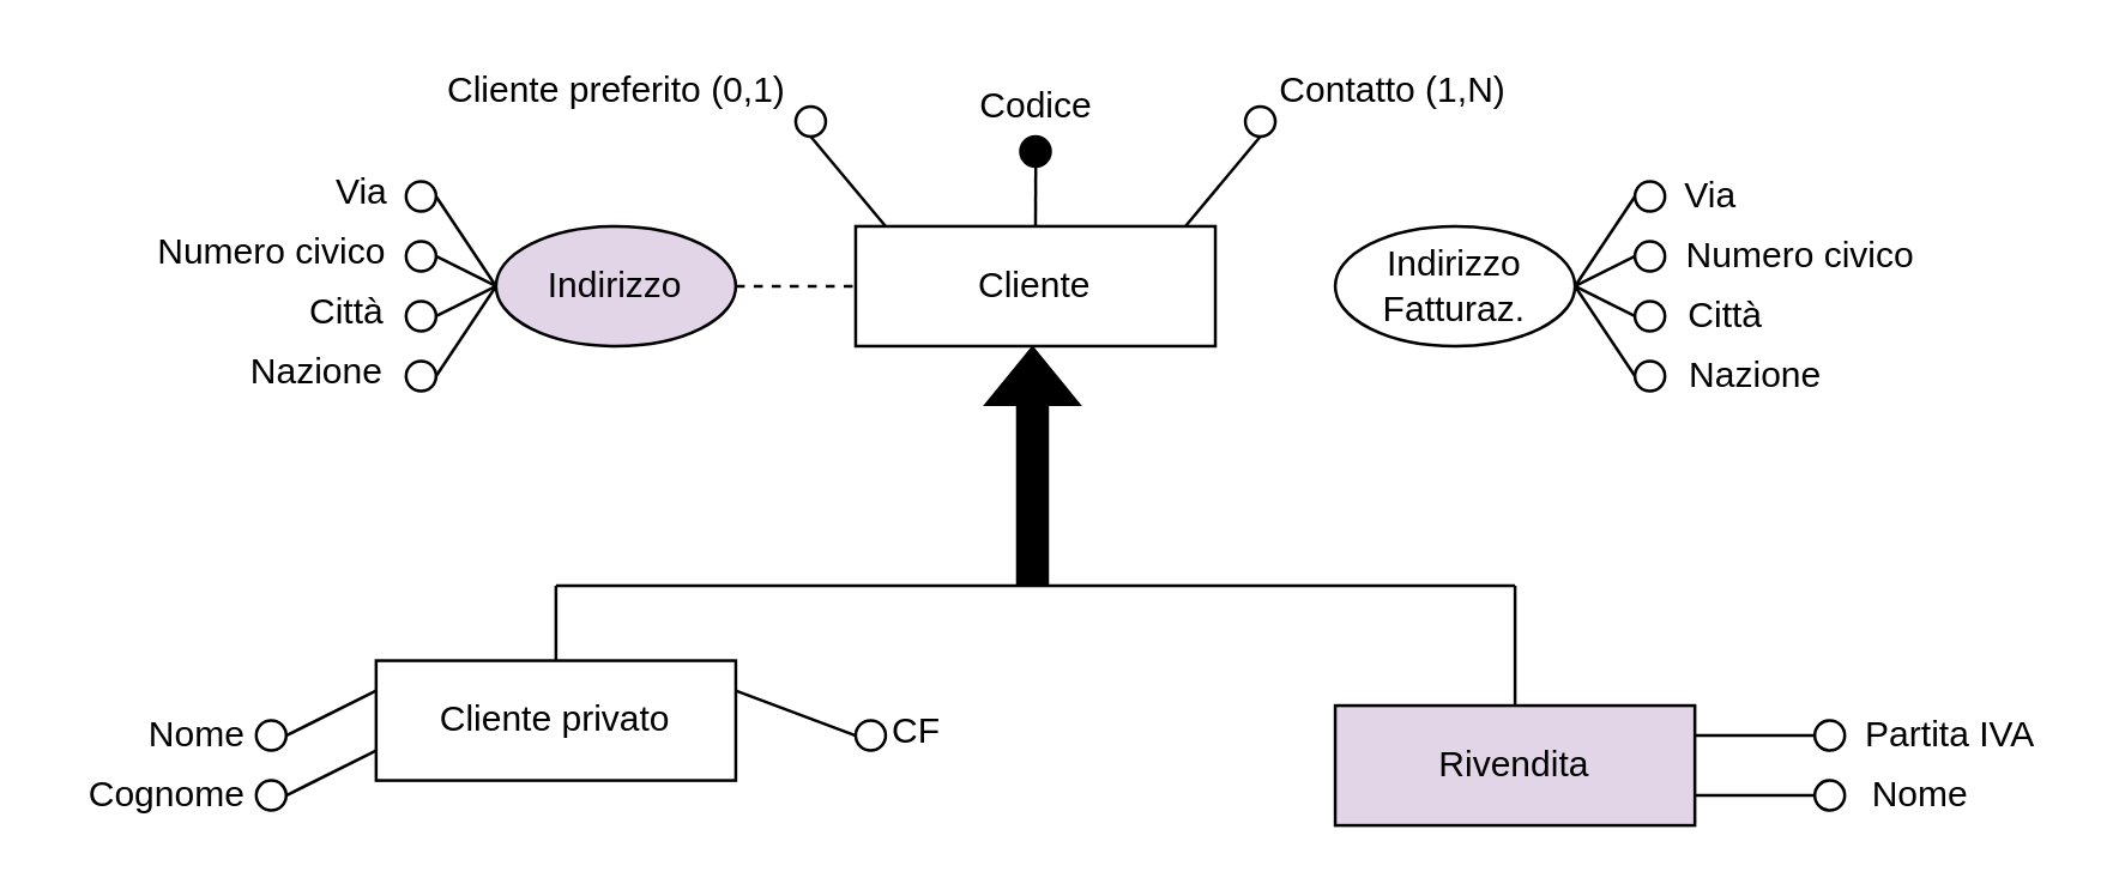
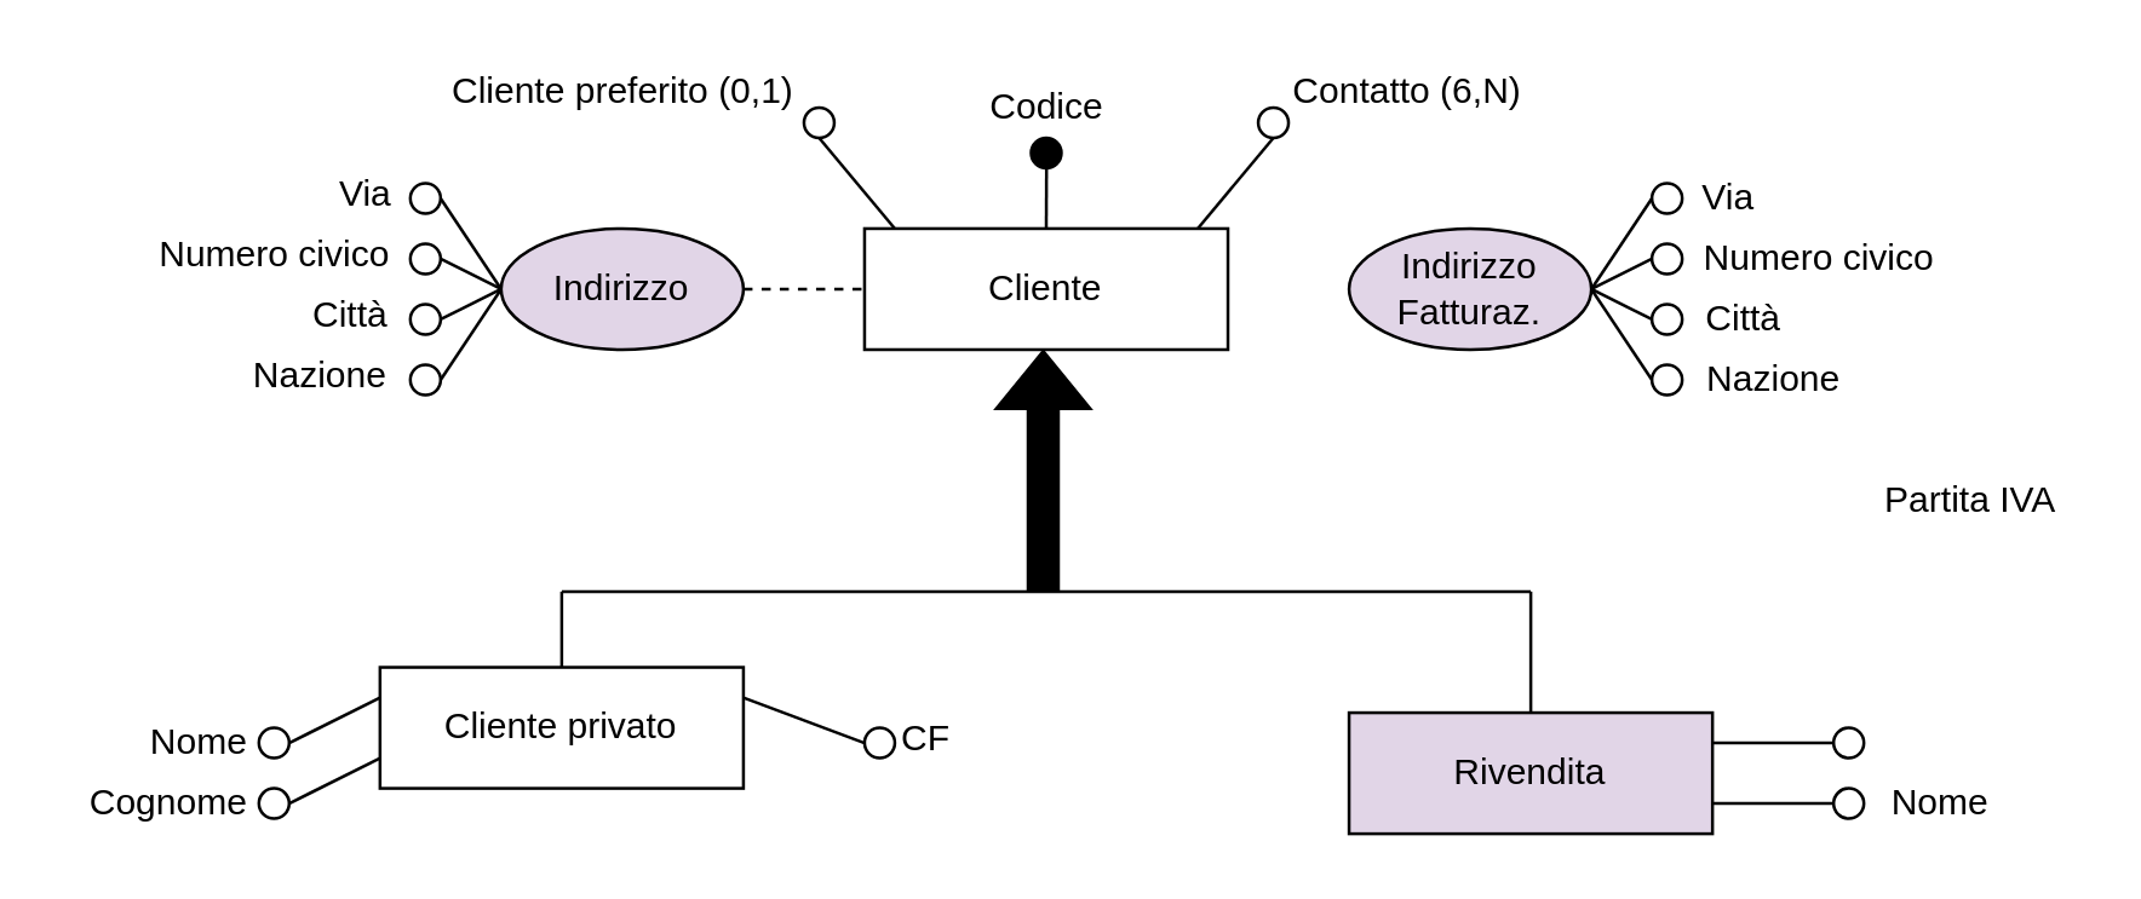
  <mxCell id="0" />
  <mxCell id="1" parent="0" />
  <mxCell id="2" value="Cliente" style="rounded=0;whiteSpace=wrap;html=1;strokeWidth=1;perimeterSpacing=0;" vertex="1" parent="1"><mxGeometry x="285" y="75" width="120" height="40" as="geometry" /></mxCell>
  <mxCell id="3" value="" style="endArrow=none;html=1;rounded=0;fillColor=#000000;entryX=0.166;entryY=0;entryDx=0;entryDy=0;entryPerimeter=0;" edge="1" parent="1"><mxGeometry width="50" height="50" relative="1" as="geometry"><mxPoint x="345.08" y="55" as="sourcePoint" /><mxPoint x="345" y="75" as="targetPoint" /></mxGeometry></mxCell>
  <mxCell id="4" value="" style="ellipse;whiteSpace=wrap;html=1;aspect=fixed;strokeWidth=1;fillColor=#000000;" vertex="1" parent="1"><mxGeometry x="340" y="45" width="10" height="10" as="geometry" /></mxCell>
  <mxCell id="5" value="Codice" style="text;html=1;align=center;verticalAlign=middle;resizable=0;points=[];autosize=1;strokeColor=none;fillColor=none;" vertex="1" parent="1"><mxGeometry x="320" y="25" width="50" height="20" as="geometry" /></mxCell>
  <mxCell id="6" value="" style="endArrow=none;html=1;rounded=0;fillColor=#000000;entryX=0.166;entryY=0;entryDx=0;entryDy=0;entryPerimeter=0;exitX=0.5;exitY=1;exitDx=0;exitDy=0;" edge="1" parent="1" source="7"><mxGeometry width="50" height="50" relative="1" as="geometry"><mxPoint x="395.08" y="55" as="sourcePoint" /><mxPoint x="395" y="75" as="targetPoint" /></mxGeometry></mxCell>
  <mxCell id="7" value="" style="ellipse;whiteSpace=wrap;html=1;aspect=fixed;strokeWidth=1;fillColor=none;" vertex="1" parent="1"><mxGeometry x="415" y="35" width="10" height="10" as="geometry" /></mxCell>
- <mxCell id="8" value="Contatto (1,N)" style="text;html=1;align=center;verticalAlign=middle;resizable=0;points=[];autosize=1;strokeColor=none;fillColor=none;" vertex="1" parent="1"><mxGeometry x="419" y="20" width="90" height="20" as="geometry" /></mxCell>
+ <mxCell id="8" value="Contatto (6,N)" style="text;html=1;align=center;verticalAlign=middle;resizable=0;points=[];autosize=1;strokeColor=none;fillColor=none;" vertex="1" parent="1"><mxGeometry x="419" y="20" width="90" height="20" as="geometry" /></mxCell>
  <mxCell id="9" value="" style="ellipse;whiteSpace=wrap;html=1;aspect=fixed;strokeWidth=1;fillColor=none;" vertex="1" parent="1"><mxGeometry x="545" y="60" width="10" height="10" as="geometry" /></mxCell>
  <mxCell id="10" value="Indirizzo" style="ellipse;whiteSpace=wrap;html=1;fillColor=#e1d5e7;" vertex="1" parent="1"><mxGeometry x="165" y="75" width="80" height="40" as="geometry" /></mxCell>
- <mxCell id="11" value="Indirizzo&lt;br&gt;Fatturaz." style="ellipse;whiteSpace=wrap;html=1;" vertex="1" parent="1"><mxGeometry x="445" y="75" width="80" height="40" as="geometry" /></mxCell>
+ <mxCell id="11" value="Indirizzo&lt;br&gt;Fatturaz." style="ellipse;whiteSpace=wrap;html=1;fillColor=#e1d5e7;" vertex="1" parent="1"><mxGeometry x="445" y="75" width="80" height="40" as="geometry" /></mxCell>
  <mxCell id="12" value="" style="endArrow=none;html=1;rounded=0;entryX=0;entryY=0.5;entryDx=0;entryDy=0;exitX=1;exitY=0.5;exitDx=0;exitDy=0;dashed=1;" edge="1" parent="1" source="10" target="2"><mxGeometry width="50" height="50" relative="1" as="geometry"><mxPoint x="205" y="125" as="sourcePoint" /><mxPoint x="255" y="75" as="targetPoint" /></mxGeometry></mxCell>
  <mxCell id="13" value="" style="ellipse;whiteSpace=wrap;html=1;aspect=fixed;strokeWidth=1;fillColor=none;" vertex="1" parent="1"><mxGeometry x="545" y="80" width="10" height="10" as="geometry" /></mxCell>
  <mxCell id="14" value="" style="ellipse;whiteSpace=wrap;html=1;aspect=fixed;strokeWidth=1;fillColor=none;" vertex="1" parent="1"><mxGeometry x="545" y="120" width="10" height="10" as="geometry" /></mxCell>
  <mxCell id="15" value="" style="endArrow=none;html=1;rounded=0;exitX=1;exitY=0.5;exitDx=0;exitDy=0;entryX=0;entryY=0.5;entryDx=0;entryDy=0;" edge="1" parent="1" source="11" target="9"><mxGeometry width="50" height="50" relative="1" as="geometry"><mxPoint x="515" y="125" as="sourcePoint" /><mxPoint x="565" y="75" as="targetPoint" /></mxGeometry></mxCell>
  <mxCell id="16" value="" style="endArrow=none;html=1;rounded=0;entryX=0;entryY=0.5;entryDx=0;entryDy=0;" edge="1" parent="1" target="13"><mxGeometry width="50" height="50" relative="1" as="geometry"><mxPoint x="525" y="95" as="sourcePoint" /><mxPoint x="565" y="75" as="targetPoint" /></mxGeometry></mxCell>
  <mxCell id="17" value="" style="endArrow=none;html=1;rounded=0;exitX=1;exitY=0.5;exitDx=0;exitDy=0;entryX=0;entryY=0.5;entryDx=0;entryDy=0;" edge="1" parent="1" source="11" target="14"><mxGeometry width="50" height="50" relative="1" as="geometry"><mxPoint x="515" y="125" as="sourcePoint" /><mxPoint x="565" y="75" as="targetPoint" /></mxGeometry></mxCell>
  <mxCell id="18" value="Via" style="text;html=1;align=center;verticalAlign=middle;resizable=0;points=[];autosize=1;strokeColor=none;fillColor=none;" vertex="1" parent="1"><mxGeometry x="555" y="55" width="30" height="20" as="geometry" /></mxCell>
  <mxCell id="19" value="Numero civico" style="text;html=1;align=center;verticalAlign=middle;resizable=0;points=[];autosize=1;strokeColor=none;fillColor=none;" vertex="1" parent="1"><mxGeometry x="555" y="75" width="90" height="20" as="geometry" /></mxCell>
  <mxCell id="20" value="Città" style="text;html=1;align=center;verticalAlign=middle;resizable=0;points=[];autosize=1;strokeColor=none;fillColor=none;" vertex="1" parent="1"><mxGeometry x="555" y="95" width="40" height="20" as="geometry" /></mxCell>
  <mxCell id="21" value="" style="ellipse;whiteSpace=wrap;html=1;aspect=fixed;strokeWidth=1;fillColor=none;" vertex="1" parent="1"><mxGeometry x="545" y="100" width="10" height="10" as="geometry" /></mxCell>
  <mxCell id="22" value="" style="endArrow=none;html=1;rounded=0;exitX=1;exitY=0.5;exitDx=0;exitDy=0;entryX=0;entryY=0.5;entryDx=0;entryDy=0;" edge="1" parent="1" source="11" target="21"><mxGeometry width="50" height="50" relative="1" as="geometry"><mxPoint x="565" y="115" as="sourcePoint" /><mxPoint x="615" y="65" as="targetPoint" /></mxGeometry></mxCell>
  <mxCell id="23" value="Nazione" style="text;html=1;align=center;verticalAlign=middle;resizable=0;points=[];autosize=1;strokeColor=none;fillColor=none;" vertex="1" parent="1"><mxGeometry x="555" y="115" width="60" height="20" as="geometry" /></mxCell>
  <mxCell id="24" value="" style="ellipse;whiteSpace=wrap;html=1;aspect=fixed;strokeWidth=1;fillColor=none;" vertex="1" parent="1"><mxGeometry x="135" y="60" width="10" height="10" as="geometry" /></mxCell>
  <mxCell id="25" value="" style="ellipse;whiteSpace=wrap;html=1;aspect=fixed;strokeWidth=1;fillColor=none;" vertex="1" parent="1"><mxGeometry x="135" y="80" width="10" height="10" as="geometry" /></mxCell>
  <mxCell id="26" value="" style="ellipse;whiteSpace=wrap;html=1;aspect=fixed;strokeWidth=1;fillColor=none;" vertex="1" parent="1"><mxGeometry x="135" y="120" width="10" height="10" as="geometry" /></mxCell>
  <mxCell id="27" value="" style="endArrow=none;html=1;rounded=0;entryX=1;entryY=0.5;entryDx=0;entryDy=0;" edge="1" parent="1" target="24"><mxGeometry width="50" height="50" relative="1" as="geometry"><mxPoint x="165" y="95" as="sourcePoint" /><mxPoint x="185" y="70" as="targetPoint" /></mxGeometry></mxCell>
  <mxCell id="28" value="" style="endArrow=none;html=1;rounded=0;entryX=1;entryY=0.5;entryDx=0;entryDy=0;" edge="1" parent="1" target="25"><mxGeometry width="50" height="50" relative="1" as="geometry"><mxPoint x="165" y="95" as="sourcePoint" /><mxPoint x="185" y="80" as="targetPoint" /></mxGeometry></mxCell>
  <mxCell id="29" value="" style="endArrow=none;html=1;rounded=0;entryX=1;entryY=0.5;entryDx=0;entryDy=0;" edge="1" parent="1" target="26"><mxGeometry width="50" height="50" relative="1" as="geometry"><mxPoint x="165" y="95" as="sourcePoint" /><mxPoint x="155" y="120" as="targetPoint" /></mxGeometry></mxCell>
  <mxCell id="30" value="Via" style="text;html=1;align=center;verticalAlign=middle;resizable=0;points=[];autosize=1;strokeColor=none;fillColor=none;" vertex="1" parent="1"><mxGeometry x="105" y="54" width="30" height="20" as="geometry" /></mxCell>
  <mxCell id="31" value="Numero civico" style="text;html=1;align=center;verticalAlign=middle;resizable=0;points=[];autosize=1;strokeColor=none;fillColor=none;" vertex="1" parent="1"><mxGeometry x="45" y="74" width="90" height="20" as="geometry" /></mxCell>
  <mxCell id="32" value="Città" style="text;html=1;align=center;verticalAlign=middle;resizable=0;points=[];autosize=1;strokeColor=none;fillColor=none;" vertex="1" parent="1"><mxGeometry x="95" y="94" width="40" height="20" as="geometry" /></mxCell>
  <mxCell id="33" value="" style="ellipse;whiteSpace=wrap;html=1;aspect=fixed;strokeWidth=1;fillColor=none;" vertex="1" parent="1"><mxGeometry x="135" y="100" width="10" height="10" as="geometry" /></mxCell>
  <mxCell id="34" value="" style="endArrow=none;html=1;rounded=0;entryX=1;entryY=0.5;entryDx=0;entryDy=0;" edge="1" parent="1" target="33"><mxGeometry width="50" height="50" relative="1" as="geometry"><mxPoint x="165" y="95" as="sourcePoint" /><mxPoint x="185" y="100" as="targetPoint" /></mxGeometry></mxCell>
  <mxCell id="35" value="Nazione" style="text;html=1;align=center;verticalAlign=middle;resizable=0;points=[];autosize=1;strokeColor=none;fillColor=none;" vertex="1" parent="1"><mxGeometry x="75" y="114" width="60" height="20" as="geometry" /></mxCell>
  <mxCell id="36" value="" style="ellipse;whiteSpace=wrap;html=1;aspect=fixed;strokeWidth=1;fillColor=none;" vertex="1" parent="1"><mxGeometry x="265" y="35" width="10" height="10" as="geometry" /></mxCell>
  <mxCell id="37" value="" style="endArrow=none;html=1;rounded=0;entryX=0.5;entryY=1;entryDx=0;entryDy=0;" edge="1" parent="1" target="36"><mxGeometry width="50" height="50" relative="1" as="geometry"><mxPoint x="295" y="75" as="sourcePoint" /><mxPoint x="375" y="55" as="targetPoint" /></mxGeometry></mxCell>
  <mxCell id="38" value="Cliente preferito (0,1)" style="text;html=1;align=center;verticalAlign=middle;resizable=0;points=[];autosize=1;strokeColor=none;fillColor=none;" vertex="1" parent="1"><mxGeometry x="135" y="20" width="140" height="20" as="geometry" /></mxCell>
  <mxCell id="39" value="Cliente privato" style="rounded=0;whiteSpace=wrap;html=1;strokeWidth=1;perimeterSpacing=0;" vertex="1" parent="1"><mxGeometry x="125" y="220" width="120" height="40" as="geometry" /></mxCell>
  <mxCell id="40" value="Rivendita" style="rounded=0;whiteSpace=wrap;html=1;strokeWidth=1;perimeterSpacing=0;fillColor=#e1d5e7;" vertex="1" parent="1"><mxGeometry x="445" y="235" width="120" height="40" as="geometry" /></mxCell>
  <mxCell id="41" value="" style="endArrow=none;html=1;rounded=0;" edge="1" parent="1"><mxGeometry width="50" height="50" relative="1" as="geometry"><mxPoint x="185" y="195" as="sourcePoint" /><mxPoint x="505" y="195" as="targetPoint" /></mxGeometry></mxCell>
  <mxCell id="42" value="" style="endArrow=none;html=1;rounded=0;exitX=0.5;exitY=0;exitDx=0;exitDy=0;" edge="1" parent="1" source="39"><mxGeometry width="50" height="50" relative="1" as="geometry"><mxPoint x="155" y="215" as="sourcePoint" /><mxPoint x="185" y="195" as="targetPoint" /></mxGeometry></mxCell>
  <mxCell id="43" value="" style="endArrow=none;html=1;rounded=0;exitX=0.5;exitY=0;exitDx=0;exitDy=0;" edge="1" parent="1" source="40"><mxGeometry width="50" height="50" relative="1" as="geometry"><mxPoint x="485" y="215" as="sourcePoint" /><mxPoint x="505" y="195" as="targetPoint" /></mxGeometry></mxCell>
  <mxCell id="44" value="" style="shape=flexArrow;endArrow=classic;html=1;rounded=0;fillColor=#000000;" edge="1" parent="1"><mxGeometry width="50" height="50" relative="1" as="geometry"><mxPoint x="344" y="195" as="sourcePoint" /><mxPoint x="344" y="115" as="targetPoint" /></mxGeometry></mxCell>
  <mxCell id="45" value="" style="ellipse;whiteSpace=wrap;html=1;aspect=fixed;strokeWidth=1;fillColor=none;" vertex="1" parent="1"><mxGeometry x="85" y="240" width="10" height="10" as="geometry" /></mxCell>
  <mxCell id="46" value="" style="endArrow=none;html=1;rounded=0;fillColor=#000000;exitX=1;exitY=0.5;exitDx=0;exitDy=0;entryX=0;entryY=0.25;entryDx=0;entryDy=0;" edge="1" parent="1" source="45" target="39"><mxGeometry width="50" height="50" relative="1" as="geometry"><mxPoint x="75" y="245" as="sourcePoint" /><mxPoint x="125" y="195" as="targetPoint" /></mxGeometry></mxCell>
  <mxCell id="47" value="Nome" style="text;html=1;align=center;verticalAlign=middle;resizable=0;points=[];autosize=1;strokeColor=none;fillColor=none;" vertex="1" parent="1"><mxGeometry x="40" y="235" width="50" height="20" as="geometry" /></mxCell>
  <mxCell id="48" value="" style="ellipse;whiteSpace=wrap;html=1;aspect=fixed;strokeWidth=1;fillColor=none;" vertex="1" parent="1"><mxGeometry x="85" y="260" width="10" height="10" as="geometry" /></mxCell>
  <mxCell id="49" value="" style="endArrow=none;html=1;rounded=0;fillColor=#000000;entryX=0;entryY=0.75;entryDx=0;entryDy=0;" edge="1" parent="1" target="39"><mxGeometry width="50" height="50" relative="1" as="geometry"><mxPoint x="95" y="265" as="sourcePoint" /><mxPoint x="115" y="215" as="targetPoint" /></mxGeometry></mxCell>
  <mxCell id="50" value="Cognome" style="text;html=1;align=center;verticalAlign=middle;resizable=0;points=[];autosize=1;strokeColor=none;fillColor=none;" vertex="1" parent="1"><mxGeometry x="20" y="255" width="70" height="20" as="geometry" /></mxCell>
  <mxCell id="51" value="" style="ellipse;whiteSpace=wrap;html=1;aspect=fixed;strokeWidth=1;fillColor=none;" vertex="1" parent="1"><mxGeometry x="285" y="240" width="10" height="10" as="geometry" /></mxCell>
  <mxCell id="52" value="" style="endArrow=none;html=1;rounded=0;fillColor=#000000;exitX=0;exitY=0.5;exitDx=0;exitDy=0;entryX=1;entryY=0.25;entryDx=0;entryDy=0;" edge="1" parent="1" source="51" target="39"><mxGeometry width="50" height="50" relative="1" as="geometry"><mxPoint x="185" y="304.44" as="sourcePoint" /><mxPoint x="159.96" y="275" as="targetPoint" /></mxGeometry></mxCell>
  <mxCell id="53" value="CF" style="text;html=1;align=center;verticalAlign=middle;resizable=0;points=[];autosize=1;strokeColor=none;fillColor=none;" vertex="1" parent="1"><mxGeometry x="290" y="234" width="30" height="20" as="geometry" /></mxCell>
  <mxCell id="54" value="" style="ellipse;whiteSpace=wrap;html=1;aspect=fixed;strokeWidth=1;fillColor=none;" vertex="1" parent="1"><mxGeometry x="605" y="240" width="10" height="10" as="geometry" /></mxCell>
  <mxCell id="55" value="" style="ellipse;whiteSpace=wrap;html=1;aspect=fixed;strokeWidth=1;fillColor=none;" vertex="1" parent="1"><mxGeometry x="605" y="260" width="10" height="10" as="geometry" /></mxCell>
- <mxCell id="56" value="Partita IVA" style="text;html=1;align=center;verticalAlign=middle;resizable=0;points=[];autosize=1;strokeColor=none;fillColor=none;" vertex="1" parent="1"><mxGeometry x="615" y="235" width="70" height="20" as="geometry" /></mxCell>
+ <mxCell id="56" value="Partita IVA" style="text;html=1;align=center;verticalAlign=middle;resizable=0;points=[];autosize=1;strokeColor=none;fillColor=none;" vertex="1" parent="1"><mxGeometry x="615" y="155" width="70" height="20" as="geometry" /></mxCell>
  <mxCell id="57" value="Nome" style="text;html=1;align=center;verticalAlign=middle;resizable=0;points=[];autosize=1;strokeColor=none;fillColor=none;" vertex="1" parent="1"><mxGeometry x="615" y="255" width="50" height="20" as="geometry" /></mxCell>
  <mxCell id="58" value="" style="endArrow=none;html=1;rounded=0;fillColor=#000000;entryX=0;entryY=0.5;entryDx=0;entryDy=0;exitX=1;exitY=0.25;exitDx=0;exitDy=0;" edge="1" parent="1" source="40" target="54"><mxGeometry width="50" height="50" relative="1" as="geometry"><mxPoint x="595" y="295" as="sourcePoint" /><mxPoint x="645" y="245" as="targetPoint" /></mxGeometry></mxCell>
  <mxCell id="59" value="" style="endArrow=none;html=1;rounded=0;fillColor=#000000;exitX=1;exitY=0.75;exitDx=0;exitDy=0;entryX=0;entryY=0.5;entryDx=0;entryDy=0;" edge="1" parent="1" source="40" target="55"><mxGeometry width="50" height="50" relative="1" as="geometry"><mxPoint x="595" y="295" as="sourcePoint" /><mxPoint x="645" y="245" as="targetPoint" /></mxGeometry></mxCell>
